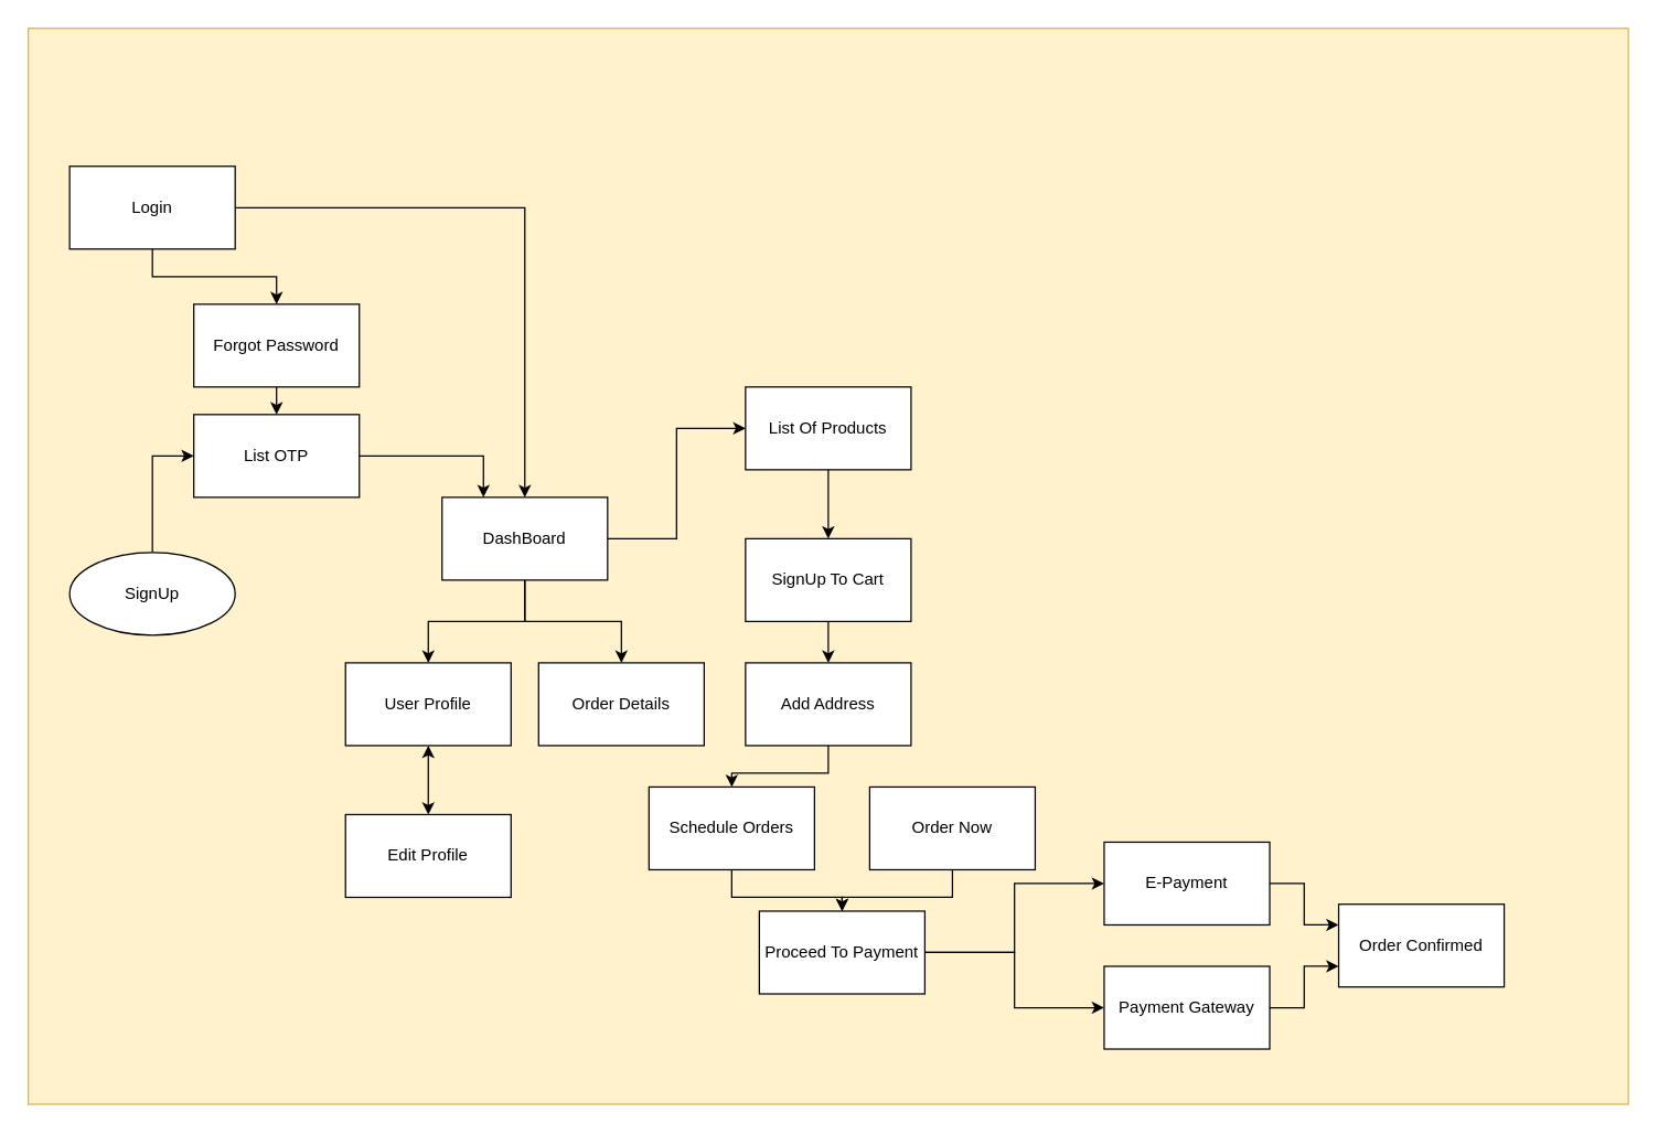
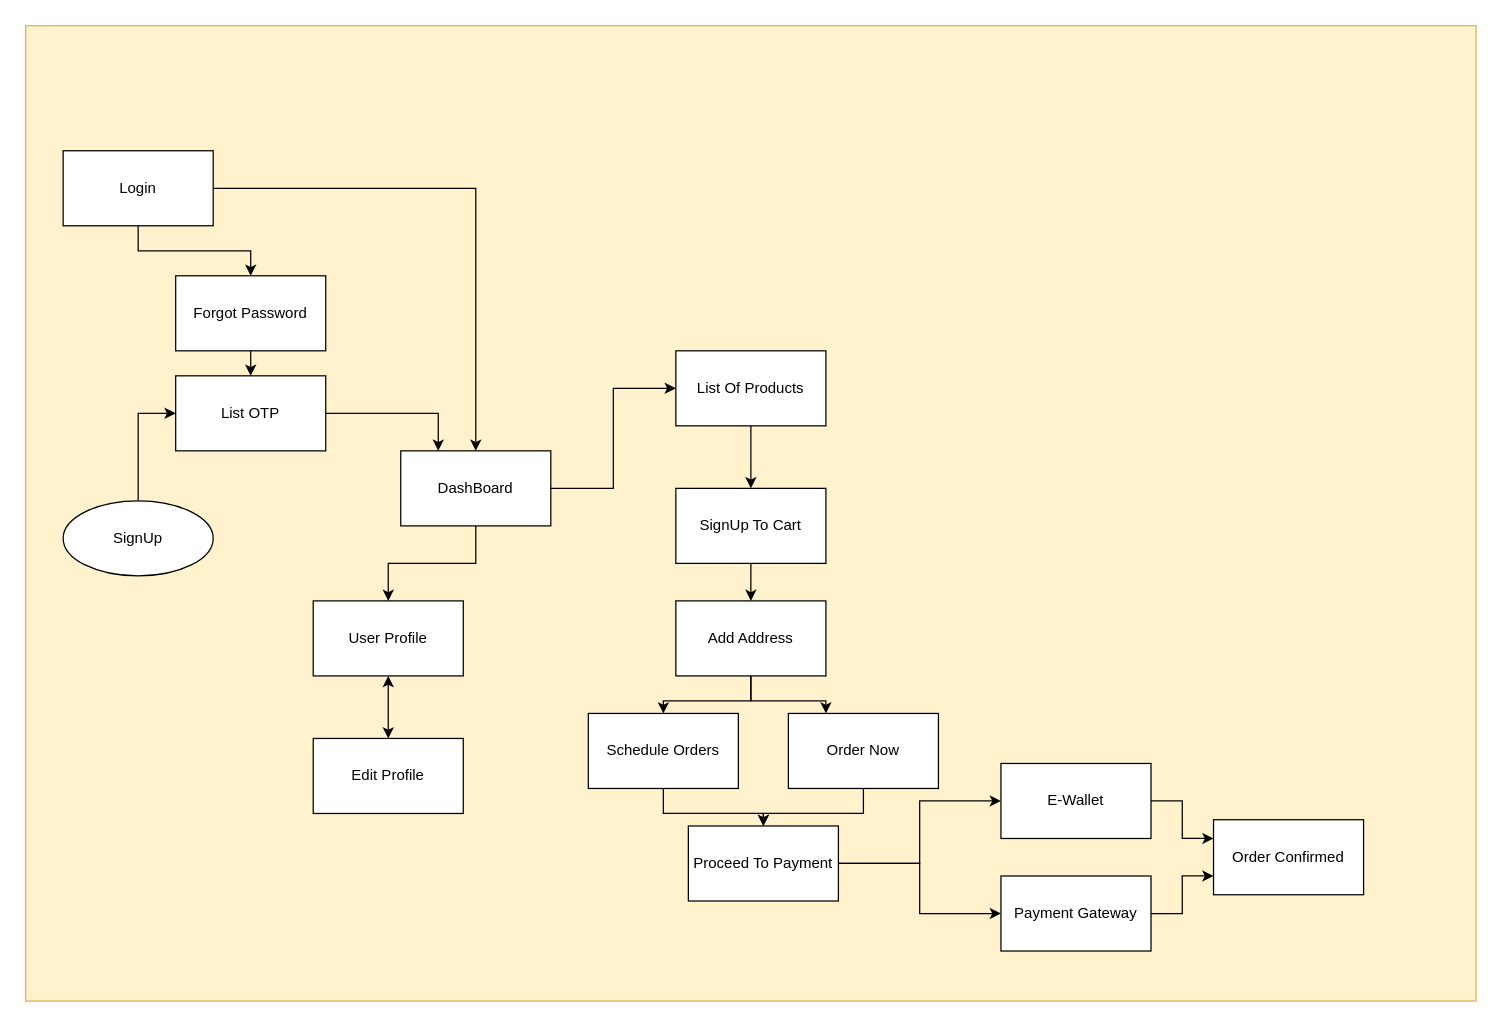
  <mxCell id="0" />
  <mxCell id="1" parent="0" />
  <mxCell id="2" value="" style="rounded=0;whiteSpace=wrap;html=1;fillColor=#fff2cc;strokeColor=#d6b656;" vertex="1" parent="1"><mxGeometry x="20" y="20" width="1160" height="780" as="geometry" /></mxCell>
  <mxCell id="3" style="edgeStyle=orthogonalEdgeStyle;rounded=0;orthogonalLoop=1;jettySize=auto;html=1;entryX=0.5;entryY=0;entryDx=0;entryDy=0;" edge="1" parent="1" source="5" target="9"><mxGeometry relative="1" as="geometry" /></mxCell>
  <mxCell id="4" style="edgeStyle=orthogonalEdgeStyle;rounded=0;orthogonalLoop=1;jettySize=auto;html=1;entryX=0.5;entryY=0;entryDx=0;entryDy=0;" edge="1" parent="1" source="5" target="15"><mxGeometry relative="1" as="geometry" /></mxCell>
  <mxCell id="5" value="Login" style="rounded=0;whiteSpace=wrap;html=1;" vertex="1" parent="1"><mxGeometry x="50" y="120" width="120" height="60" as="geometry" /></mxCell>
  <mxCell id="6" style="edgeStyle=orthogonalEdgeStyle;rounded=0;orthogonalLoop=1;jettySize=auto;html=1;entryX=0;entryY=0.5;entryDx=0;entryDy=0;" edge="1" parent="1" source="7" target="11"><mxGeometry relative="1" as="geometry" /></mxCell>
  <mxCell id="7" value="SignUp" style="ellipse;whiteSpace=wrap;html=1;" vertex="1" parent="1"><mxGeometry x="50" y="400" width="120" height="60" as="geometry" /></mxCell>
  <mxCell id="8" style="edgeStyle=orthogonalEdgeStyle;rounded=0;orthogonalLoop=1;jettySize=auto;html=1;exitX=0.5;exitY=1;exitDx=0;exitDy=0;entryX=0.5;entryY=0;entryDx=0;entryDy=0;" edge="1" parent="1" source="9" target="11"><mxGeometry relative="1" as="geometry" /></mxCell>
  <mxCell id="9" value="Forgot Password" style="rounded=0;whiteSpace=wrap;html=1;" vertex="1" parent="1"><mxGeometry x="140" y="220" width="120" height="60" as="geometry" /></mxCell>
  <mxCell id="10" style="edgeStyle=orthogonalEdgeStyle;rounded=0;orthogonalLoop=1;jettySize=auto;html=1;entryX=0.25;entryY=0;entryDx=0;entryDy=0;" edge="1" parent="1" source="11" target="15"><mxGeometry relative="1" as="geometry" /></mxCell>
  <mxCell id="11" value="List OTP" style="rounded=0;whiteSpace=wrap;html=1;" vertex="1" parent="1"><mxGeometry x="140" y="300" width="120" height="60" as="geometry" /></mxCell>
  <mxCell id="12" style="edgeStyle=orthogonalEdgeStyle;rounded=0;orthogonalLoop=1;jettySize=auto;html=1;entryX=0.5;entryY=0;entryDx=0;entryDy=0;" edge="1" parent="1" source="15" target="17"><mxGeometry relative="1" as="geometry" /></mxCell>
- <mxCell id="13" style="edgeStyle=orthogonalEdgeStyle;rounded=0;orthogonalLoop=1;jettySize=auto;html=1;" edge="1" parent="1" source="15" target="16"><mxGeometry relative="1" as="geometry" /></mxCell>
  <mxCell id="14" style="edgeStyle=orthogonalEdgeStyle;rounded=0;orthogonalLoop=1;jettySize=auto;html=1;entryX=0;entryY=0.5;entryDx=0;entryDy=0;" edge="1" parent="1" source="15" target="21"><mxGeometry relative="1" as="geometry" /></mxCell>
  <mxCell id="15" value="DashBoard" style="rounded=0;whiteSpace=wrap;html=1;" vertex="1" parent="1"><mxGeometry x="320" y="360" width="120" height="60" as="geometry" /></mxCell>
- <mxCell id="16" value="Order Details" style="rounded=0;whiteSpace=wrap;html=1;" vertex="1" parent="1"><mxGeometry x="390" y="480" width="120" height="60" as="geometry" /></mxCell>
  <mxCell id="17" value="User Profile" style="rounded=0;whiteSpace=wrap;html=1;" vertex="1" parent="1"><mxGeometry x="250" y="480" width="120" height="60" as="geometry" /></mxCell>
  <mxCell id="18" value="Edit Profile" style="rounded=0;whiteSpace=wrap;html=1;" vertex="1" parent="1"><mxGeometry x="250" y="590" width="120" height="60" as="geometry" /></mxCell>
  <mxCell id="19" value="" style="endArrow=classic;startArrow=classic;html=1;entryX=0.5;entryY=1;entryDx=0;entryDy=0;exitX=0.5;exitY=0;exitDx=0;exitDy=0;" edge="1" parent="1" source="18" target="17"><mxGeometry width="50" height="50" relative="1" as="geometry"><mxPoint x="360" y="590" as="sourcePoint" /><mxPoint x="410" y="540" as="targetPoint" /></mxGeometry></mxCell>
  <mxCell id="20" style="edgeStyle=orthogonalEdgeStyle;rounded=0;orthogonalLoop=1;jettySize=auto;html=1;entryX=0.5;entryY=0;entryDx=0;entryDy=0;" edge="1" parent="1" source="21" target="23"><mxGeometry relative="1" as="geometry" /></mxCell>
  <mxCell id="21" value="List Of Products" style="rounded=0;whiteSpace=wrap;html=1;" vertex="1" parent="1"><mxGeometry x="540" y="280" width="120" height="60" as="geometry" /></mxCell>
  <mxCell id="22" style="edgeStyle=orthogonalEdgeStyle;rounded=0;orthogonalLoop=1;jettySize=auto;html=1;" edge="1" parent="1" source="23" target="38"><mxGeometry relative="1" as="geometry" /></mxCell>
  <mxCell id="23" value="SignUp To Cart" style="rounded=0;whiteSpace=wrap;html=1;" vertex="1" parent="1"><mxGeometry x="540" y="390" width="120" height="60" as="geometry" /></mxCell>
  <mxCell id="24" style="edgeStyle=orthogonalEdgeStyle;rounded=0;orthogonalLoop=1;jettySize=auto;html=1;" edge="1" parent="1" source="25" target="28"><mxGeometry relative="1" as="geometry" /></mxCell>
  <mxCell id="25" value="Schedule Orders" style="rounded=0;whiteSpace=wrap;html=1;" vertex="1" parent="1"><mxGeometry x="470" y="570" width="120" height="60" as="geometry" /></mxCell>
  <mxCell id="26" style="edgeStyle=orthogonalEdgeStyle;rounded=0;orthogonalLoop=1;jettySize=auto;html=1;" edge="1" parent="1" source="28" target="30"><mxGeometry relative="1" as="geometry" /></mxCell>
  <mxCell id="27" style="edgeStyle=orthogonalEdgeStyle;rounded=0;orthogonalLoop=1;jettySize=auto;html=1;entryX=0;entryY=0.5;entryDx=0;entryDy=0;" edge="1" parent="1" source="28" target="32"><mxGeometry relative="1" as="geometry" /></mxCell>
  <mxCell id="28" value="Proceed To Payment" style="rounded=0;whiteSpace=wrap;html=1;" vertex="1" parent="1"><mxGeometry x="550" y="660" width="120" height="60" as="geometry" /></mxCell>
  <mxCell id="29" style="edgeStyle=orthogonalEdgeStyle;rounded=0;orthogonalLoop=1;jettySize=auto;html=1;entryX=0;entryY=0.25;entryDx=0;entryDy=0;" edge="1" parent="1" source="30" target="33"><mxGeometry relative="1" as="geometry" /></mxCell>
- <mxCell id="30" value="E-Payment" style="rounded=0;whiteSpace=wrap;html=1;" vertex="1" parent="1"><mxGeometry x="800" y="610" width="120" height="60" as="geometry" /></mxCell>
+ <mxCell id="30" value="E-Wallet" style="rounded=0;whiteSpace=wrap;html=1;" vertex="1" parent="1"><mxGeometry x="800" y="610" width="120" height="60" as="geometry" /></mxCell>
  <mxCell id="31" style="edgeStyle=orthogonalEdgeStyle;rounded=0;orthogonalLoop=1;jettySize=auto;html=1;entryX=0;entryY=0.75;entryDx=0;entryDy=0;" edge="1" parent="1" source="32" target="33"><mxGeometry relative="1" as="geometry" /></mxCell>
  <mxCell id="32" value="Payment Gateway" style="rounded=0;whiteSpace=wrap;html=1;" vertex="1" parent="1"><mxGeometry x="800" y="700" width="120" height="60" as="geometry" /></mxCell>
  <mxCell id="33" value="Order Confirmed" style="rounded=0;whiteSpace=wrap;html=1;" vertex="1" parent="1"><mxGeometry x="970" y="655" width="120" height="60" as="geometry" /></mxCell>
  <mxCell id="34" style="edgeStyle=orthogonalEdgeStyle;rounded=0;orthogonalLoop=1;jettySize=auto;html=1;entryX=0.5;entryY=0;entryDx=0;entryDy=0;" edge="1" parent="1" source="35" target="28"><mxGeometry relative="1" as="geometry" /></mxCell>
  <mxCell id="35" value="Order Now" style="rounded=0;whiteSpace=wrap;html=1;" vertex="1" parent="1"><mxGeometry x="630" y="570" width="120" height="60" as="geometry" /></mxCell>
  <mxCell id="36" style="edgeStyle=orthogonalEdgeStyle;rounded=0;orthogonalLoop=1;jettySize=auto;html=1;entryX=0.5;entryY=0;entryDx=0;entryDy=0;" edge="1" parent="1" source="38" target="25"><mxGeometry relative="1" as="geometry" /></mxCell>
+ <mxCell id="37" style="edgeStyle=orthogonalEdgeStyle;rounded=0;orthogonalLoop=1;jettySize=auto;html=1;entryX=0.25;entryY=0;entryDx=0;entryDy=0;" edge="1" parent="1" source="38" target="35"><mxGeometry relative="1" as="geometry" /></mxCell>
  <mxCell id="38" value="Add Address" style="rounded=0;whiteSpace=wrap;html=1;" vertex="1" parent="1"><mxGeometry x="540" y="480" width="120" height="60" as="geometry" /></mxCell>
